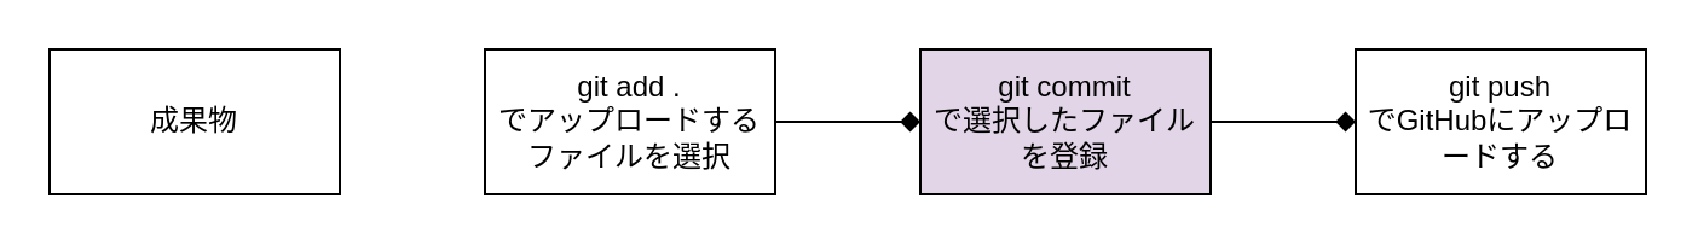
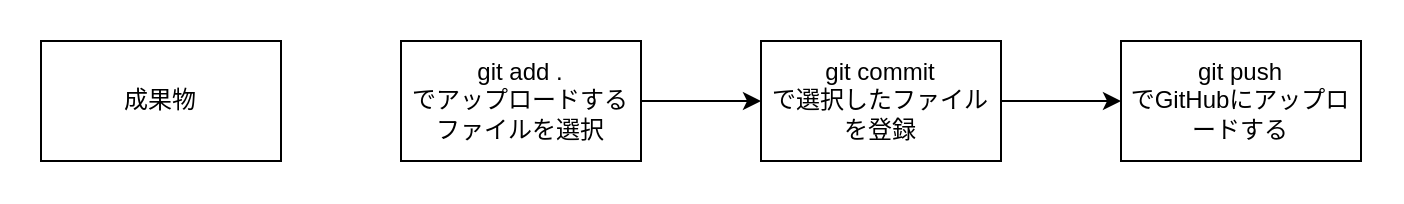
  <mxCell id="0" />
  <mxCell id="1" parent="0" />
  <mxCell id="2" value="成果物" style="whiteSpace=wrap;html=1;" vertex="1" parent="1"><mxGeometry x="20" y="20" width="120" height="60" as="geometry" /></mxCell>
- <mxCell id="3" style="edgeStyle=none;html=1;entryX=0;entryY=0.5;entryDx=0;entryDy=0;endArrow=diamond;" edge="1" parent="1" source="4" target="6"><mxGeometry relative="1" as="geometry" /></mxCell>
+ <mxCell id="3" style="edgeStyle=none;html=1;entryX=0;entryY=0.5;entryDx=0;entryDy=0;" edge="1" parent="1" source="4" target="6"><mxGeometry relative="1" as="geometry" /></mxCell>
  <mxCell id="4" value="git add . &lt;br&gt;でアップロードするファイルを選択" style="whiteSpace=wrap;html=1;" vertex="1" parent="1"><mxGeometry x="200" y="20" width="120" height="60" as="geometry" /></mxCell>
- <mxCell id="5" style="edgeStyle=none;html=1;exitX=1;exitY=0.5;exitDx=0;exitDy=0;endArrow=diamond;" edge="1" parent="1" source="6" target="7"><mxGeometry relative="1" as="geometry" /></mxCell>
- <mxCell id="6" value="git commit&lt;br&gt;で選択したファイルを登録" style="whiteSpace=wrap;html=1;fillColor=#e1d5e7;" vertex="1" parent="1"><mxGeometry x="380" y="20" width="120" height="60" as="geometry" /></mxCell>
+ <mxCell id="5" style="edgeStyle=none;html=1;exitX=1;exitY=0.5;exitDx=0;exitDy=0;" edge="1" parent="1" source="6" target="7"><mxGeometry relative="1" as="geometry" /></mxCell>
+ <mxCell id="6" value="git commit&lt;br&gt;で選択したファイルを登録" style="whiteSpace=wrap;html=1;" vertex="1" parent="1"><mxGeometry x="380" y="20" width="120" height="60" as="geometry" /></mxCell>
  <mxCell id="7" value="git push&lt;br&gt;でGitHubにアップロードする" style="whiteSpace=wrap;html=1;" vertex="1" parent="1"><mxGeometry x="560" y="20" width="120" height="60" as="geometry" /></mxCell>
